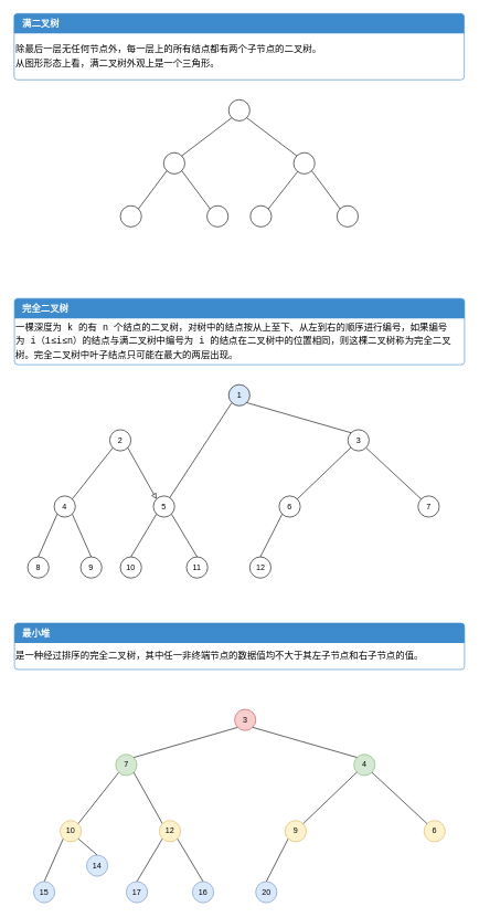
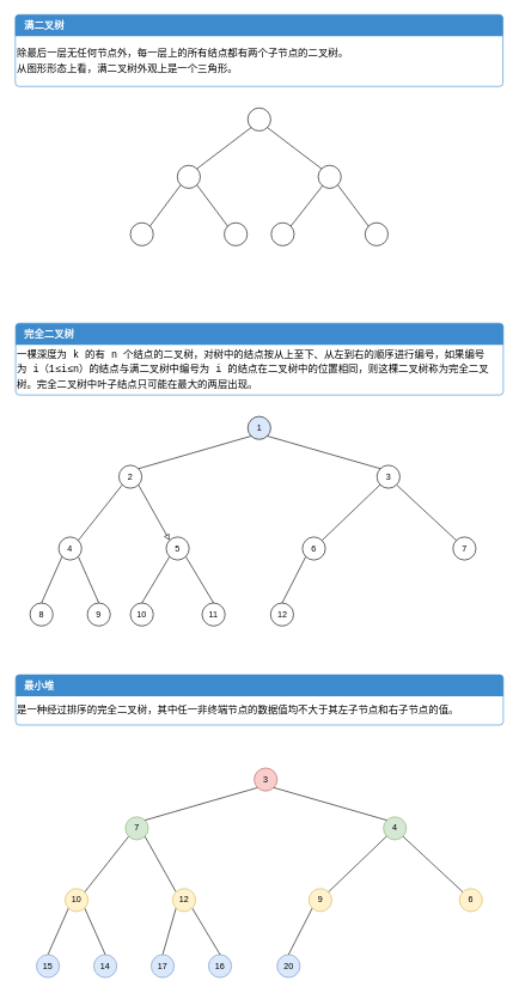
  <mxCell id="0" />
  <mxCell id="1" parent="0" />
  <mxCell id="2" value="&lt;div style=&quot;font-family: &amp;#34;menlo&amp;#34; , &amp;#34;monaco&amp;#34; , &amp;#34;courier new&amp;#34; , monospace ; font-size: 14px ; line-height: 21px ; white-space: pre&quot;&gt;&lt;div style=&quot;font-family: &amp;#34;menlo&amp;#34; , &amp;#34;monaco&amp;#34; , &amp;#34;courier new&amp;#34; , monospace ; line-height: 21px&quot;&gt;&lt;div&gt;&lt;span&gt;除最后一层无任何节点&lt;/span&gt;外，每一层上的所有结点都有两个子节点的二叉树。&lt;/div&gt;&lt;div&gt;&lt;span&gt;从图形形态上看，满二&lt;/span&gt;叉树外观上是一个三角形。&lt;/div&gt;&lt;/div&gt;&lt;/div&gt;" style="html=1;shadow=0;dashed=0;shape=mxgraph.bootstrap.rrect;align=left;rSize=5;strokeColor=#3D8BCD;fontColor=#000000;spacingTop=30;whiteSpace=wrap;labelBackgroundColor=#FFFFFF;" parent="1" vertex="1"><mxGeometry x="20.5" y="20" width="680" height="100" as="geometry" /></mxCell>
  <mxCell id="3" value="满二叉树" style="html=1;shadow=0;dashed=0;shape=mxgraph.bootstrap.topButton;rSize=5;strokeColor=none;fillColor=#3D8BCD;fontColor=#ffffff;fontSize=14;fontStyle=1;align=left;spacingLeft=10;whiteSpace=wrap;resizeWidth=1;" parent="2" vertex="1"><mxGeometry width="680" height="30" relative="1" as="geometry" /></mxCell>
  <mxCell id="4" value="" style="group" parent="1" vertex="1" connectable="0"><mxGeometry x="181" y="150" width="360" height="200" as="geometry" /></mxCell>
  <mxCell id="5" value="" style="ellipse;whiteSpace=wrap;html=1;aspect=fixed;" parent="4" vertex="1"><mxGeometry x="163.636" width="32" height="32" as="geometry" /></mxCell>
  <mxCell id="6" value="" style="ellipse;whiteSpace=wrap;html=1;aspect=fixed;" parent="4" vertex="1"><mxGeometry x="65.455" y="80" width="32" height="32" as="geometry" /></mxCell>
  <mxCell id="7" style="rounded=0;orthogonalLoop=1;jettySize=auto;html=1;exitX=0;exitY=1;exitDx=0;exitDy=0;entryX=1;entryY=0;entryDx=0;entryDy=0;endArrow=none;endFill=0;" parent="4" source="5" target="6" edge="1"><mxGeometry relative="1" as="geometry" /></mxCell>
  <mxCell id="8" value="" style="ellipse;whiteSpace=wrap;html=1;aspect=fixed;" parent="4" vertex="1"><mxGeometry x="261.818" y="80" width="32" height="32" as="geometry" /></mxCell>
  <mxCell id="9" value="" style="ellipse;whiteSpace=wrap;html=1;aspect=fixed;" parent="4" vertex="1"><mxGeometry x="130.909" y="160" width="32" height="32" as="geometry" /></mxCell>
  <mxCell id="10" style="edgeStyle=none;rounded=0;orthogonalLoop=1;jettySize=auto;html=1;exitX=1;exitY=1;exitDx=0;exitDy=0;entryX=0;entryY=0;entryDx=0;entryDy=0;endArrow=none;endFill=0;" parent="4" source="6" target="9" edge="1"><mxGeometry relative="1" as="geometry" /></mxCell>
  <mxCell id="11" value="" style="ellipse;whiteSpace=wrap;html=1;aspect=fixed;" parent="4" vertex="1"><mxGeometry y="160" width="32" height="32" as="geometry" /></mxCell>
  <mxCell id="12" style="edgeStyle=none;rounded=0;orthogonalLoop=1;jettySize=auto;html=1;exitX=0;exitY=1;exitDx=0;exitDy=0;entryX=1;entryY=0;entryDx=0;entryDy=0;endArrow=none;endFill=0;" parent="4" source="6" target="11" edge="1"><mxGeometry relative="1" as="geometry" /></mxCell>
  <mxCell id="13" value="" style="ellipse;whiteSpace=wrap;html=1;aspect=fixed;" parent="4" vertex="1"><mxGeometry x="196.364" y="160" width="32" height="32" as="geometry" /></mxCell>
  <mxCell id="14" style="edgeStyle=none;rounded=0;orthogonalLoop=1;jettySize=auto;html=1;entryX=1;entryY=0;entryDx=0;entryDy=0;endArrow=none;endFill=0;" parent="4" source="8" target="13" edge="1"><mxGeometry relative="1" as="geometry" /></mxCell>
  <mxCell id="15" value="" style="ellipse;whiteSpace=wrap;html=1;aspect=fixed;" parent="4" vertex="1"><mxGeometry x="327.273" y="160" width="32" height="32" as="geometry" /></mxCell>
  <mxCell id="16" style="edgeStyle=none;rounded=0;orthogonalLoop=1;jettySize=auto;html=1;exitX=1;exitY=1;exitDx=0;exitDy=0;entryX=0;entryY=0;entryDx=0;entryDy=0;endArrow=none;endFill=0;" parent="4" source="8" target="15" edge="1"><mxGeometry relative="1" as="geometry" /></mxCell>
  <mxCell id="17" style="rounded=0;orthogonalLoop=1;jettySize=auto;html=1;exitX=1;exitY=1;exitDx=0;exitDy=0;entryX=0;entryY=0;entryDx=0;entryDy=0;endArrow=none;endFill=0;" parent="4" source="5" target="8" edge="1"><mxGeometry relative="1" as="geometry"><mxPoint x="176.611" y="44.142" as="sourcePoint" /><mxPoint x="101.571" y="95.858" as="targetPoint" /></mxGeometry></mxCell>
  <mxCell id="18" value="7" style="ellipse;whiteSpace=wrap;html=1;aspect=fixed;" parent="1" vertex="1"><mxGeometry x="630.773" y="748" width="32" height="32" as="geometry" /></mxCell>
  <mxCell id="19" style="edgeStyle=none;rounded=0;orthogonalLoop=1;jettySize=auto;html=1;exitX=1;exitY=1;exitDx=0;exitDy=0;entryX=0;entryY=0;entryDx=0;entryDy=0;endArrow=none;endFill=0;" parent="1" source="37" target="18" edge="1"><mxGeometry relative="1" as="geometry" /></mxCell>
  <mxCell id="20" style="edgeStyle=none;rounded=0;orthogonalLoop=1;jettySize=auto;html=1;exitX=0;exitY=1;exitDx=0;exitDy=0;entryX=0.5;entryY=0;entryDx=0;entryDy=0;endArrow=none;endFill=0;fontColor=#000000;" parent="1" source="22" target="24" edge="1"><mxGeometry relative="1" as="geometry" /></mxCell>
  <mxCell id="21" style="edgeStyle=none;rounded=0;orthogonalLoop=1;jettySize=auto;html=1;exitX=1;exitY=1;exitDx=0;exitDy=0;entryX=0.5;entryY=0;entryDx=0;entryDy=0;endArrow=none;endFill=0;fontColor=#000000;" parent="1" source="22" target="25" edge="1"><mxGeometry relative="1" as="geometry" /></mxCell>
  <mxCell id="22" value="4" style="ellipse;whiteSpace=wrap;html=1;aspect=fixed;" parent="1" vertex="1"><mxGeometry x="81" y="748" width="32" height="32" as="geometry" /></mxCell>
  <mxCell id="23" style="edgeStyle=none;rounded=0;orthogonalLoop=1;jettySize=auto;html=1;exitX=0;exitY=1;exitDx=0;exitDy=0;entryX=1;entryY=0;entryDx=0;entryDy=0;endArrow=none;endFill=0;" parent="1" source="32" target="22" edge="1"><mxGeometry relative="1" as="geometry" /></mxCell>
  <mxCell id="24" value="8" style="ellipse;whiteSpace=wrap;html=1;aspect=fixed;" parent="1" vertex="1"><mxGeometry x="41" y="840" width="32" height="32" as="geometry" /></mxCell>
  <mxCell id="25" value="9" style="ellipse;whiteSpace=wrap;html=1;aspect=fixed;" parent="1" vertex="1"><mxGeometry x="121" y="840" width="32" height="32" as="geometry" /></mxCell>
  <mxCell id="26" style="edgeStyle=none;rounded=0;orthogonalLoop=1;jettySize=auto;html=1;exitX=0.5;exitY=0;exitDx=0;exitDy=0;entryX=0;entryY=1;entryDx=0;entryDy=0;endArrow=none;endFill=0;fontColor=#000000;" parent="1" source="27" target="36" edge="1"><mxGeometry relative="1" as="geometry" /></mxCell>
  <mxCell id="27" value="10" style="ellipse;whiteSpace=wrap;html=1;aspect=fixed;" parent="1" vertex="1"><mxGeometry x="181" y="840" width="32" height="32" as="geometry" /></mxCell>
  <mxCell id="28" value="11" style="ellipse;whiteSpace=wrap;html=1;aspect=fixed;" parent="1" vertex="1"><mxGeometry x="281" y="840" width="32" height="32" as="geometry" /></mxCell>
  <mxCell id="29" style="edgeStyle=none;rounded=0;orthogonalLoop=1;jettySize=auto;html=1;exitX=1;exitY=1;exitDx=0;exitDy=0;endArrow=none;endFill=0;fontColor=#000000;entryX=0.5;entryY=0;entryDx=0;entryDy=0;" parent="1" source="36" target="28" edge="1"><mxGeometry relative="1" as="geometry"><mxPoint x="307" y="840" as="targetPoint" /></mxGeometry></mxCell>
  <mxCell id="30" value="12" style="ellipse;whiteSpace=wrap;html=1;aspect=fixed;rotation=0;" parent="1" vertex="1"><mxGeometry x="376.5" y="840" width="32" height="32" as="geometry" /></mxCell>
  <mxCell id="31" style="edgeStyle=none;rounded=0;orthogonalLoop=1;jettySize=auto;html=1;exitX=0;exitY=1;exitDx=0;exitDy=0;entryX=0.5;entryY=0;entryDx=0;entryDy=0;endArrow=none;endFill=0;fontColor=#000000;" parent="1" source="39" target="30" edge="1"><mxGeometry relative="1" as="geometry" /></mxCell>
  <mxCell id="32" value="2" style="ellipse;whiteSpace=wrap;html=1;aspect=fixed;" parent="1" vertex="1"><mxGeometry x="164.955" y="648" width="32" height="32" as="geometry" /></mxCell>
- <mxCell id="33" style="rounded=0;orthogonalLoop=1;jettySize=auto;html=1;exitX=0;exitY=1;exitDx=0;exitDy=0;endArrow=none;endFill=0;" parent="1" source="35" target="36" edge="1"><mxGeometry relative="1" as="geometry" /></mxCell>
+ <mxCell id="33" style="rounded=0;orthogonalLoop=1;jettySize=auto;html=1;exitX=0;exitY=1;exitDx=0;exitDy=0;entryX=1;entryY=0;entryDx=0;entryDy=0;endArrow=none;endFill=0;" parent="1" source="35" target="32" edge="1"><mxGeometry relative="1" as="geometry" /></mxCell>
  <mxCell id="34" style="edgeStyle=none;rounded=0;orthogonalLoop=1;jettySize=auto;html=1;exitX=1;exitY=1;exitDx=0;exitDy=0;entryX=0;entryY=0;entryDx=0;entryDy=0;endArrow=block;endFill=0;" parent="1" source="32" target="36" edge="1"><mxGeometry relative="1" as="geometry" /></mxCell>
  <mxCell id="35" value="1" style="ellipse;whiteSpace=wrap;html=1;aspect=fixed;fillColor=#dae8fc;" parent="1" vertex="1"><mxGeometry x="344.636" y="580" width="32" height="32" as="geometry" /></mxCell>
  <mxCell id="36" value="5" style="ellipse;whiteSpace=wrap;html=1;aspect=fixed;" parent="1" vertex="1"><mxGeometry x="230.909" y="748" width="32" height="32" as="geometry" /></mxCell>
  <mxCell id="37" value="3" style="ellipse;whiteSpace=wrap;html=1;aspect=fixed;" parent="1" vertex="1"><mxGeometry x="524.818" y="648" width="32" height="32" as="geometry" /></mxCell>
  <mxCell id="38" style="rounded=0;orthogonalLoop=1;jettySize=auto;html=1;exitX=1;exitY=1;exitDx=0;exitDy=0;entryX=0;entryY=0;entryDx=0;entryDy=0;endArrow=none;endFill=0;" parent="1" source="35" target="37" edge="1"><mxGeometry relative="1" as="geometry"><mxPoint x="357.611" y="624.142" as="sourcePoint" /><mxPoint x="282.571" y="675.858" as="targetPoint" /></mxGeometry></mxCell>
  <mxCell id="39" value="6" style="ellipse;whiteSpace=wrap;html=1;aspect=fixed;" parent="1" vertex="1"><mxGeometry x="420.864" y="748" width="32" height="32" as="geometry" /></mxCell>
  <mxCell id="40" style="edgeStyle=none;rounded=0;orthogonalLoop=1;jettySize=auto;html=1;entryX=1;entryY=0;entryDx=0;entryDy=0;endArrow=none;endFill=0;" parent="1" source="37" target="39" edge="1"><mxGeometry relative="1" as="geometry" /></mxCell>
  <mxCell id="41" value="&lt;div style=&quot;font-family: &amp;#34;menlo&amp;#34; , &amp;#34;monaco&amp;#34; , &amp;#34;courier new&amp;#34; , monospace ; font-size: 14px ; line-height: 21px ; white-space: pre&quot;&gt;&lt;div style=&quot;font-family: &amp;#34;menlo&amp;#34; , &amp;#34;monaco&amp;#34; , &amp;#34;courier new&amp;#34; , monospace ; line-height: 21px&quot;&gt;&lt;div style=&quot;font-family: &amp;#34;menlo&amp;#34; , &amp;#34;monaco&amp;#34; , &amp;#34;courier new&amp;#34; , monospace ; line-height: 21px&quot;&gt;&lt;span style=&quot;background-color: rgb(255 , 255 , 255)&quot;&gt;一棵深度为 k 的有 n 个结点的二叉树，对树中的结点按从上至下、从左到右的顺序进行编号，如果编号&lt;/span&gt;&lt;/div&gt;&lt;div style=&quot;font-family: &amp;#34;menlo&amp;#34; , &amp;#34;monaco&amp;#34; , &amp;#34;courier new&amp;#34; , monospace ; line-height: 21px&quot;&gt;&lt;span style=&quot;background-color: rgb(255 , 255 , 255)&quot;&gt;为 i（1≤i≤n）的结点与满二叉树中编号为 i 的结点在二叉树中的位置相同，则这棵二叉树称为完全二叉&lt;/span&gt;&lt;/div&gt;&lt;div style=&quot;font-family: &amp;#34;menlo&amp;#34; , &amp;#34;monaco&amp;#34; , &amp;#34;courier new&amp;#34; , monospace ; line-height: 21px&quot;&gt;&lt;span style=&quot;background-color: rgb(255 , 255 , 255)&quot;&gt;树。完全二叉树中叶子结点只可能在最大的两层出现。&lt;/span&gt;&lt;/div&gt;&lt;/div&gt;&lt;/div&gt;" style="html=1;shadow=0;dashed=0;shape=mxgraph.bootstrap.rrect;align=left;rSize=5;strokeColor=#3D8BCD;fontColor=#000000;spacingTop=30;whiteSpace=wrap;labelBackgroundColor=#FFFFFF;" parent="1" vertex="1"><mxGeometry x="21" y="450" width="680" height="100" as="geometry" /></mxCell>
  <mxCell id="42" value="完全二叉树" style="html=1;shadow=0;dashed=0;shape=mxgraph.bootstrap.topButton;rSize=5;strokeColor=none;fillColor=#3D8BCD;fontColor=#ffffff;fontSize=14;fontStyle=1;align=left;spacingLeft=10;whiteSpace=wrap;resizeWidth=1;" parent="41" vertex="1"><mxGeometry width="680" height="30" relative="1" as="geometry" /></mxCell>
  <mxCell id="43" value="&lt;div style=&quot;font-family: &amp;#34;menlo&amp;#34; , &amp;#34;monaco&amp;#34; , &amp;#34;courier new&amp;#34; , monospace ; font-size: 14px ; line-height: 21px ; white-space: pre&quot;&gt;&lt;div style=&quot;font-family: &amp;#34;menlo&amp;#34; , &amp;#34;monaco&amp;#34; , &amp;#34;courier new&amp;#34; , monospace ; line-height: 21px&quot;&gt;&lt;div style=&quot;font-family: &amp;#34;menlo&amp;#34; , &amp;#34;monaco&amp;#34; , &amp;#34;courier new&amp;#34; , monospace ; line-height: 21px&quot;&gt;是一种经过排序的完全二叉树，其中任一非终端节点的数据值均不大于其左子节点和右子节点的值。&lt;/div&gt;&lt;/div&gt;&lt;/div&gt;" style="html=1;shadow=0;dashed=0;shape=mxgraph.bootstrap.rrect;align=left;rSize=5;strokeColor=#3D8BCD;fontColor=#000000;spacingTop=30;whiteSpace=wrap;labelBackgroundColor=#FFFFFF;" parent="1" vertex="1"><mxGeometry x="21" y="940" width="680" height="70" as="geometry" /></mxCell>
  <mxCell id="44" value="最小堆" style="html=1;shadow=0;dashed=0;shape=mxgraph.bootstrap.topButton;rSize=5;strokeColor=none;fillColor=#3D8BCD;fontColor=#ffffff;fontSize=14;fontStyle=1;align=left;spacingLeft=10;whiteSpace=wrap;resizeWidth=1;" parent="43" vertex="1"><mxGeometry width="680" height="30" relative="1" as="geometry" /></mxCell>
  <mxCell id="45" value="6" style="ellipse;whiteSpace=wrap;html=1;aspect=fixed;fillColor=#fff2cc;strokeColor=#d6b656;" parent="1" vertex="1"><mxGeometry x="639.773" y="1238" width="32" height="32" as="geometry" /></mxCell>
  <mxCell id="46" style="edgeStyle=none;rounded=0;orthogonalLoop=1;jettySize=auto;html=1;exitX=1;exitY=1;exitDx=0;exitDy=0;entryX=0;entryY=0;entryDx=0;entryDy=0;endArrow=none;endFill=0;" parent="1" source="64" target="45" edge="1"><mxGeometry relative="1" as="geometry" /></mxCell>
  <mxCell id="47" style="edgeStyle=none;rounded=0;orthogonalLoop=1;jettySize=auto;html=1;exitX=0;exitY=1;exitDx=0;exitDy=0;entryX=0.5;entryY=0;entryDx=0;entryDy=0;endArrow=none;endFill=0;fontColor=#000000;" parent="1" source="49" target="51" edge="1"><mxGeometry relative="1" as="geometry" /></mxCell>
  <mxCell id="48" style="edgeStyle=none;rounded=0;orthogonalLoop=1;jettySize=auto;html=1;exitX=1;exitY=1;exitDx=0;exitDy=0;entryX=0.5;entryY=0;entryDx=0;entryDy=0;endArrow=none;endFill=0;fontColor=#000000;" parent="1" source="49" target="52" edge="1"><mxGeometry relative="1" as="geometry" /></mxCell>
  <mxCell id="49" value="10" style="ellipse;whiteSpace=wrap;html=1;aspect=fixed;fillColor=#fff2cc;strokeColor=#d6b656;" parent="1" vertex="1"><mxGeometry x="90" y="1238" width="32" height="32" as="geometry" /></mxCell>
  <mxCell id="50" style="edgeStyle=none;rounded=0;orthogonalLoop=1;jettySize=auto;html=1;exitX=0;exitY=1;exitDx=0;exitDy=0;entryX=1;entryY=0;entryDx=0;entryDy=0;endArrow=none;endFill=0;" parent="1" source="59" target="49" edge="1"><mxGeometry relative="1" as="geometry" /></mxCell>
  <mxCell id="51" value="15" style="ellipse;whiteSpace=wrap;html=1;aspect=fixed;fillColor=#dae8fc;strokeColor=#6c8ebf;" parent="1" vertex="1"><mxGeometry x="50" y="1330" width="32" height="32" as="geometry" /></mxCell>
- <mxCell id="52" value="14" style="ellipse;whiteSpace=wrap;html=1;aspect=fixed;fillColor=#dae8fc;strokeColor=#6c8ebf;" parent="1" vertex="1"><mxGeometry x="130" y="1290" width="32" height="32" as="geometry" /></mxCell>
+ <mxCell id="52" value="14" style="ellipse;whiteSpace=wrap;html=1;aspect=fixed;fillColor=#dae8fc;strokeColor=#6c8ebf;" parent="1" vertex="1"><mxGeometry x="130" y="1330" width="32" height="32" as="geometry" /></mxCell>
  <mxCell id="53" style="edgeStyle=none;rounded=0;orthogonalLoop=1;jettySize=auto;html=1;exitX=0.5;exitY=0;exitDx=0;exitDy=0;entryX=0;entryY=1;entryDx=0;entryDy=0;endArrow=none;endFill=0;fontColor=#000000;" parent="1" source="54" target="63" edge="1"><mxGeometry relative="1" as="geometry" /></mxCell>
- <mxCell id="54" value="17" style="ellipse;whiteSpace=wrap;html=1;aspect=fixed;fillColor=#dae8fc;strokeColor=#6c8ebf;" parent="1" vertex="1"><mxGeometry x="190" y="1330" width="32" height="32" as="geometry" /></mxCell>
+ <mxCell id="54" value="17" style="ellipse;whiteSpace=wrap;html=1;aspect=fixed;fillColor=#dae8fc;strokeColor=#6c8ebf;" parent="1" vertex="1"><mxGeometry x="210" y="1330" width="32" height="32" as="geometry" /></mxCell>
  <mxCell id="55" value="16" style="ellipse;whiteSpace=wrap;html=1;aspect=fixed;fillColor=#dae8fc;strokeColor=#6c8ebf;" parent="1" vertex="1"><mxGeometry x="290" y="1330" width="32" height="32" as="geometry" /></mxCell>
  <mxCell id="56" style="edgeStyle=none;rounded=0;orthogonalLoop=1;jettySize=auto;html=1;exitX=1;exitY=1;exitDx=0;exitDy=0;endArrow=none;endFill=0;fontColor=#000000;entryX=0.5;entryY=0;entryDx=0;entryDy=0;" parent="1" source="63" target="55" edge="1"><mxGeometry relative="1" as="geometry"><mxPoint x="316" y="1330" as="targetPoint" /></mxGeometry></mxCell>
  <mxCell id="57" value="20" style="ellipse;whiteSpace=wrap;html=1;aspect=fixed;rotation=0;fillColor=#dae8fc;strokeColor=#6c8ebf;" parent="1" vertex="1"><mxGeometry x="385.5" y="1330" width="32" height="32" as="geometry" /></mxCell>
  <mxCell id="58" style="edgeStyle=none;rounded=0;orthogonalLoop=1;jettySize=auto;html=1;exitX=0;exitY=1;exitDx=0;exitDy=0;entryX=0.5;entryY=0;entryDx=0;entryDy=0;endArrow=none;endFill=0;fontColor=#000000;" parent="1" source="66" target="57" edge="1"><mxGeometry relative="1" as="geometry" /></mxCell>
  <mxCell id="59" value="7" style="ellipse;whiteSpace=wrap;html=1;aspect=fixed;fillColor=#d5e8d4;strokeColor=#82b366;" parent="1" vertex="1"><mxGeometry x="173.955" y="1138" width="32" height="32" as="geometry" /></mxCell>
  <mxCell id="60" style="rounded=0;orthogonalLoop=1;jettySize=auto;html=1;exitX=0;exitY=1;exitDx=0;exitDy=0;entryX=1;entryY=0;entryDx=0;entryDy=0;endArrow=none;endFill=0;" parent="1" source="62" target="59" edge="1"><mxGeometry relative="1" as="geometry" /></mxCell>
  <mxCell id="61" style="edgeStyle=none;rounded=0;orthogonalLoop=1;jettySize=auto;html=1;exitX=1;exitY=1;exitDx=0;exitDy=0;entryX=0;entryY=0;entryDx=0;entryDy=0;endArrow=none;endFill=0;" parent="1" source="59" target="63" edge="1"><mxGeometry relative="1" as="geometry" /></mxCell>
  <mxCell id="62" value="3" style="ellipse;whiteSpace=wrap;html=1;aspect=fixed;fillColor=#f8cecc;strokeColor=#b85450;" parent="1" vertex="1"><mxGeometry x="353.636" y="1070" width="32" height="32" as="geometry" /></mxCell>
  <mxCell id="63" value="12" style="ellipse;whiteSpace=wrap;html=1;aspect=fixed;fillColor=#fff2cc;strokeColor=#d6b656;" parent="1" vertex="1"><mxGeometry x="239.909" y="1238" width="32" height="32" as="geometry" /></mxCell>
  <mxCell id="64" value="4" style="ellipse;whiteSpace=wrap;html=1;aspect=fixed;fillColor=#d5e8d4;strokeColor=#82b366;" parent="1" vertex="1"><mxGeometry x="533.818" y="1138" width="32" height="32" as="geometry" /></mxCell>
  <mxCell id="65" style="rounded=0;orthogonalLoop=1;jettySize=auto;html=1;exitX=1;exitY=1;exitDx=0;exitDy=0;entryX=0;entryY=0;entryDx=0;entryDy=0;endArrow=none;endFill=0;" parent="1" source="62" target="64" edge="1"><mxGeometry relative="1" as="geometry"><mxPoint x="366.611" y="1114.142" as="sourcePoint" /><mxPoint x="291.571" y="1165.858" as="targetPoint" /></mxGeometry></mxCell>
  <mxCell id="66" value="9" style="ellipse;whiteSpace=wrap;html=1;aspect=fixed;fillColor=#fff2cc;strokeColor=#d6b656;" parent="1" vertex="1"><mxGeometry x="429.864" y="1238" width="32" height="32" as="geometry" /></mxCell>
  <mxCell id="67" style="edgeStyle=none;rounded=0;orthogonalLoop=1;jettySize=auto;html=1;entryX=1;entryY=0;entryDx=0;entryDy=0;endArrow=none;endFill=0;" parent="1" source="64" target="66" edge="1"><mxGeometry relative="1" as="geometry" /></mxCell>
